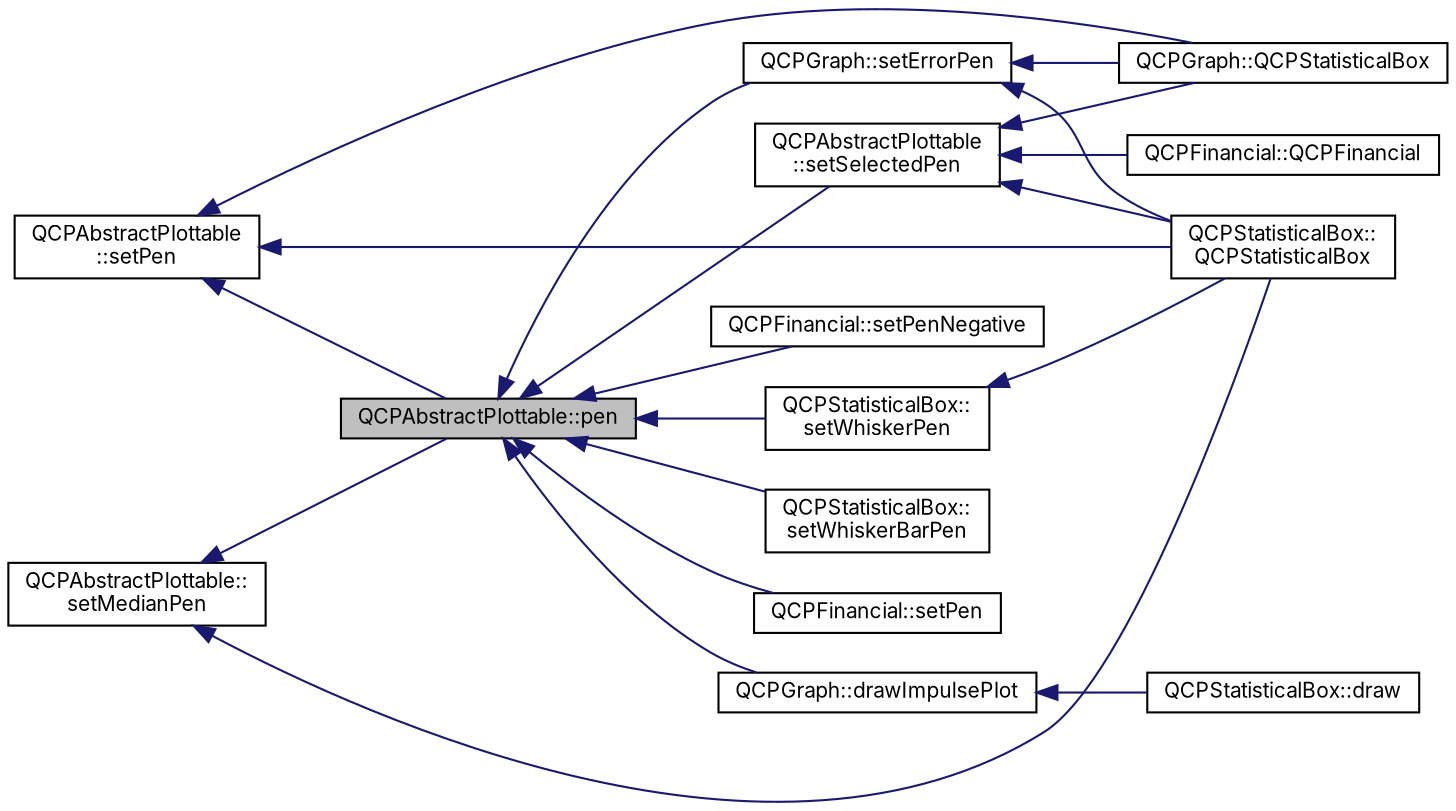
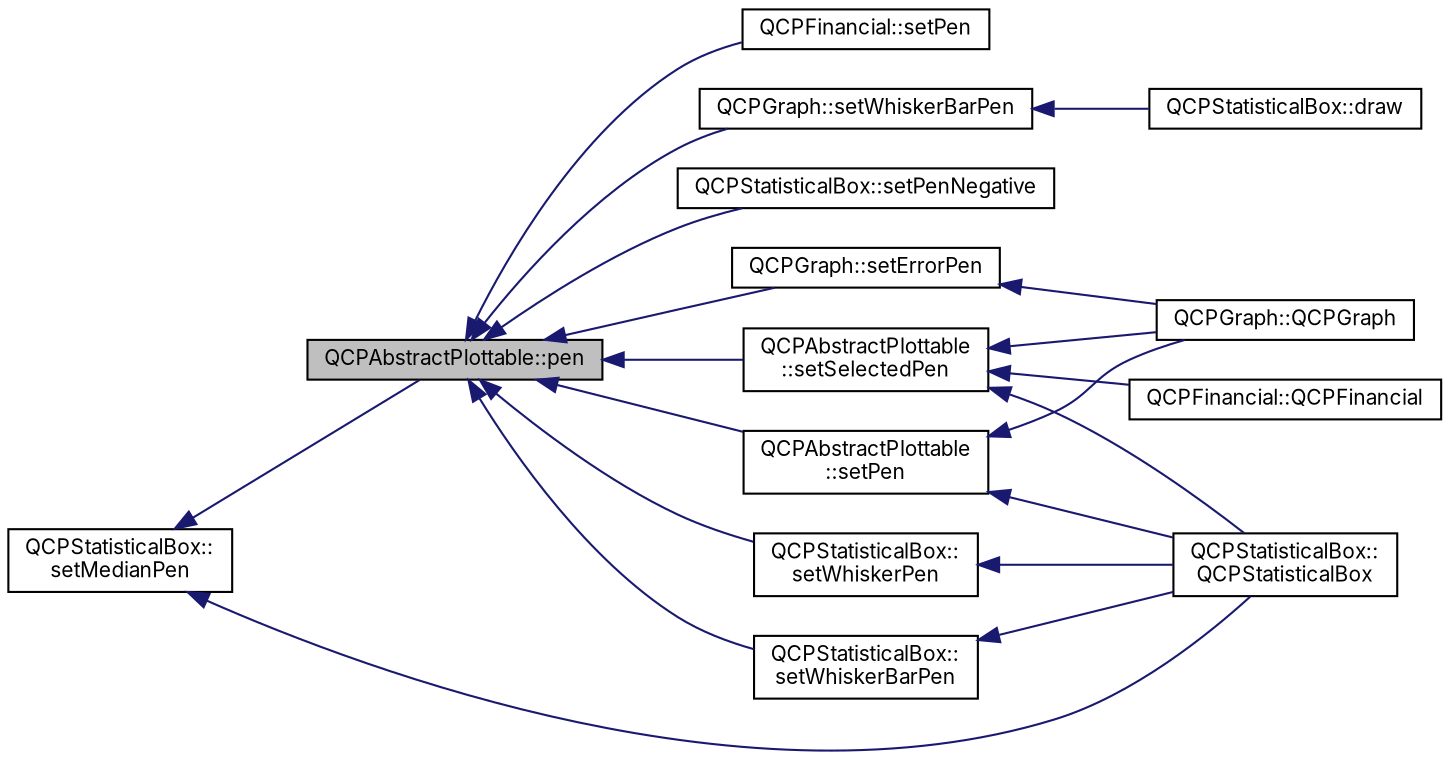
  digraph {
    fontname=Inter
    rankdir=LR
    node [color=black fillcolor=white fontname=Inter fontsize=10 shape=record style=filled]
    edge [color=midnightblue dir=back fontname=Inter fontsize=10 labelfontname=Helvetica labelfontsize=10 style=solid]
    n1 [fillcolor=grey75 fontcolor=black height=0.2 label="QCPAbstractPlottable::pen" width=0.4]
    n2 [height=0.2 label="QCPAbstractPlottable\l::setPen" width=0.4]
    n3 [height=0.2 label="QCPAbstractPlottable\l::setSelectedPen" width=0.4]
    n4 [height=0.2 label="QCPGraph::setErrorPen" width=0.4]
-   n5 [height=0.2 label="QCPGraph::drawImpulsePlot" width=0.4]
+   n5 [height=0.2 label="QCPGraph::setWhiskerBarPen" width=0.4]
    n6 [height=0.2 label="QCPStatisticalBox::\lsetWhiskerPen" width=0.4]
    n7 [height=0.2 label="QCPStatisticalBox::\lsetWhiskerBarPen" width=0.4]
    n8 [height=0.2 label="QCPFinancial::setPen" width=0.4]
-   n9 [height=0.2 label="QCPFinancial::setPenNegative" width=0.4]
-   n10 [height=0.2 label="QCPGraph::QCPStatisticalBox" width=0.4]
+   n9 [height=0.2 label="QCPStatisticalBox::setPenNegative" width=0.4]
+   n10 [height=0.2 label="QCPGraph::QCPGraph" width=0.4]
    n11 [height=0.2 label="QCPStatisticalBox::\lQCPStatisticalBox" width=0.4]
    n12 [height=0.2 label="QCPFinancial::QCPFinancial" width=0.4]
    n13 [height=0.2 label="QCPStatisticalBox::draw" width=0.4]
-   n14 [height=0.2 label="QCPAbstractPlottable::\lsetMedianPen" width=0.4]
-   n2 -> n1
+   n14 [height=0.2 label="QCPStatisticalBox::\lsetMedianPen" width=0.4]
+   n1 -> n2
    n1 -> n3
    n1 -> n4
    n1 -> n5
    n1 -> n6
    n1 -> n7
    n1 -> n8
    n1 -> n9
    n2 -> n10
    n2 -> n11
    n3 -> n10
    n3 -> n11
    n3 -> n12
    n4 -> n10
    n5 -> n13
    n6 -> n11
-   n4 -> n11
+   n7 -> n11
    n14 -> n1
    n14 -> n11
  }
